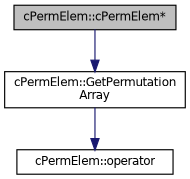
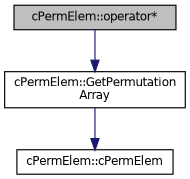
  digraph {
    rankdir=TB
    node [color=black fillcolor=white fontname=Helvetica fontsize=10 shape=record style=filled]
    edge [color=midnightblue fontname=Helvetica fontsize=10 labelfontname=Helvetica labelfontsize=10 style=solid]
-   n1 [fillcolor=grey75 fontcolor=black height=0.2 label="cPermElem::cPermElem*" width=0.4]
+   n1 [fillcolor=grey75 fontcolor=black height=0.2 label="cPermElem::operator*" width=0.4]
    n2 [height=0.2 label="cPermElem::GetPermutation\lArray" width=0.4]
-   n3 [height=0.2 label="cPermElem::operator" width=0.4]
+   n3 [height=0.2 label="cPermElem::cPermElem" width=0.4]
    n1 -> n2
    n2 -> n3
  }
